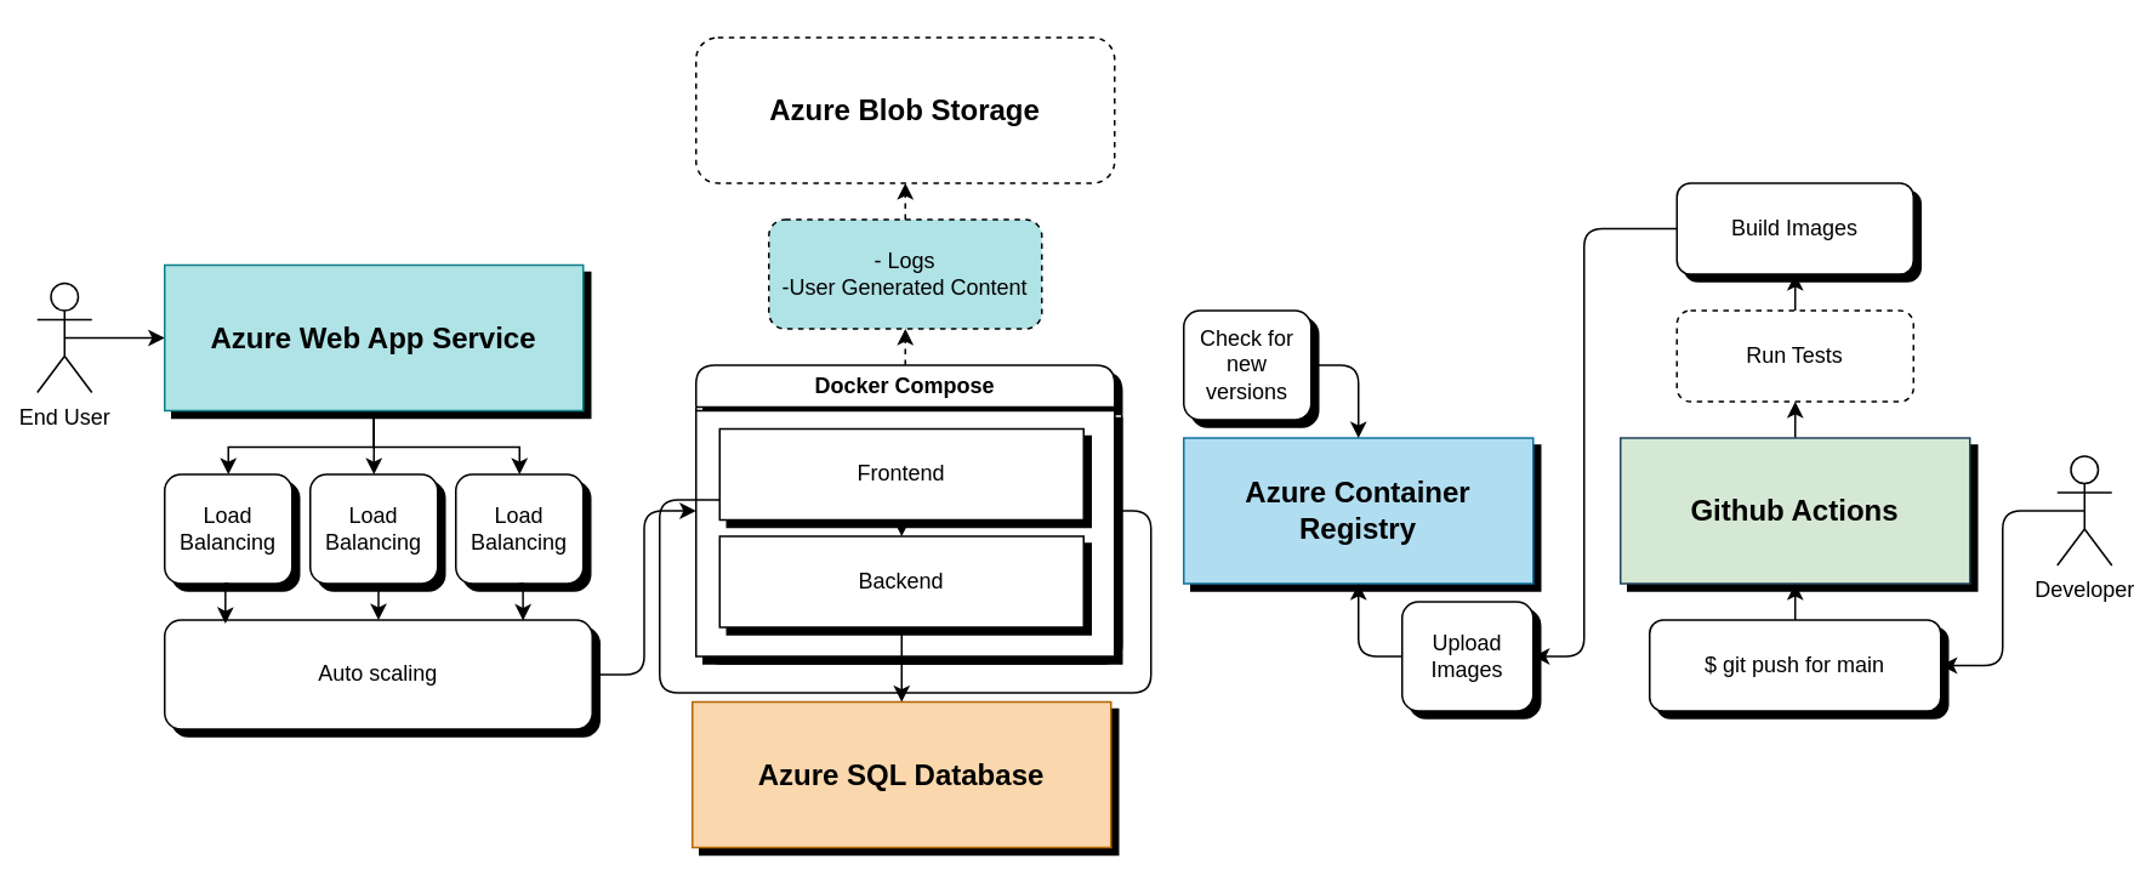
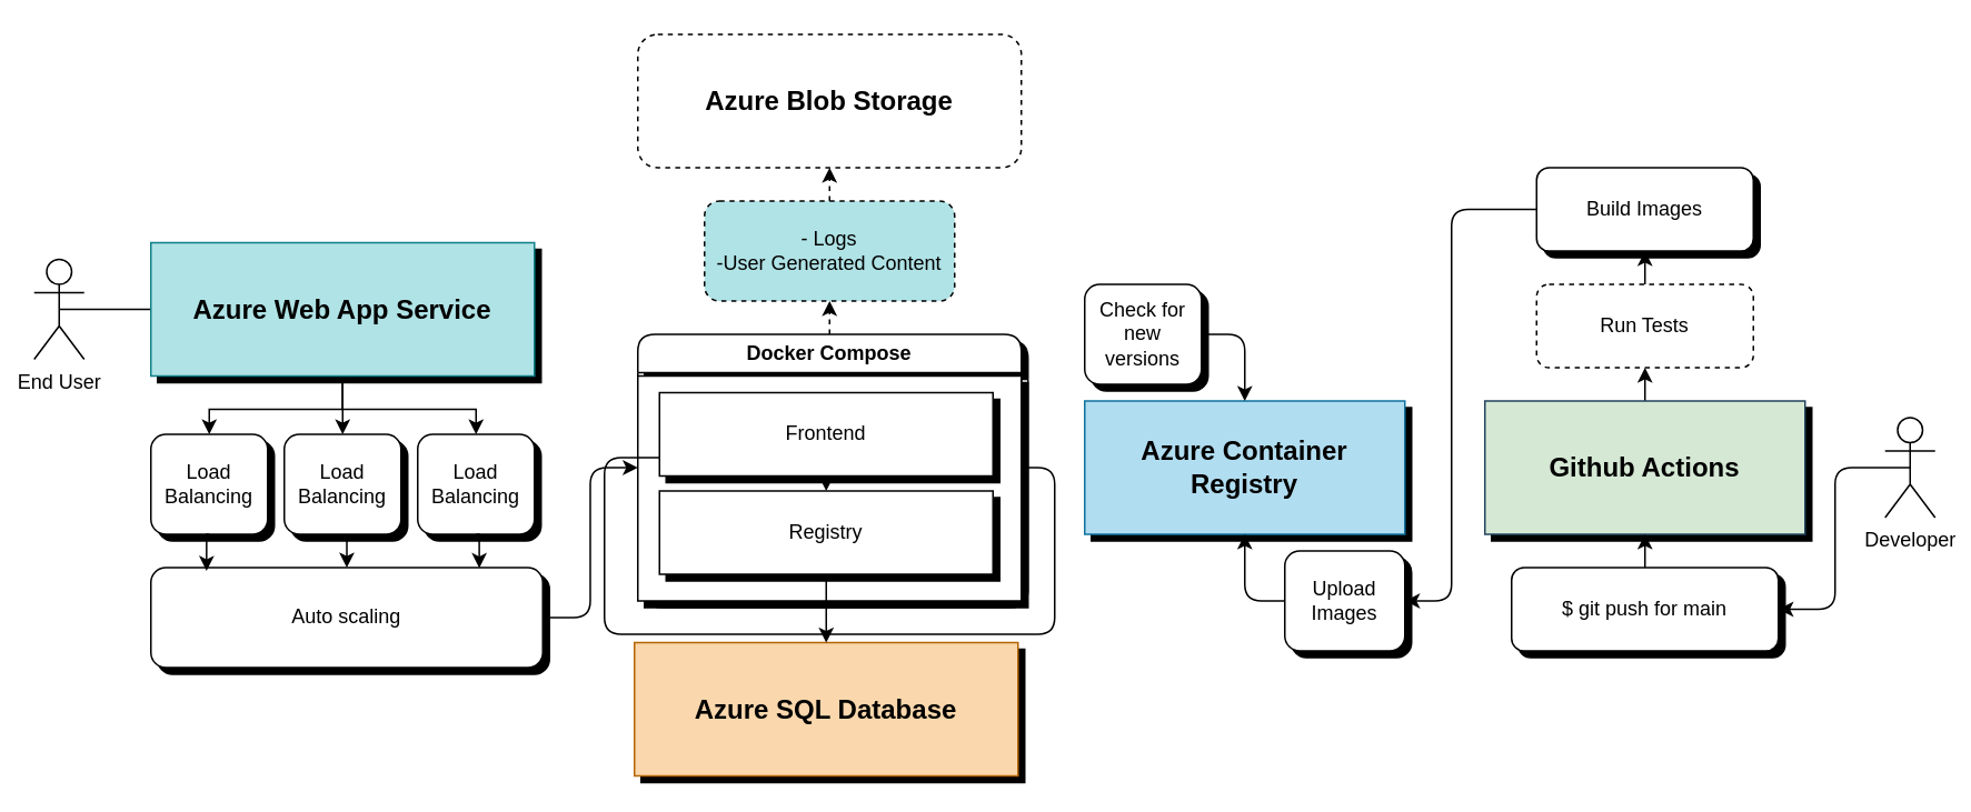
  <mxCell id="0" />
  <mxCell id="1" parent="0" />
  <mxCell id="2" value="Docker Compose" style="swimlane;whiteSpace=wrap;html=1;labelBackgroundColor=none;rounded=1;shadow=1;strokeColor=default;align=center;verticalAlign=middle;shadowOffsetX=4;shadowOffsetY=4;shadowBlur=0;shadowOpacity=100;fontFamily=Helvetica;fontSize=12;fontColor=default;fillColor=default;" vertex="1" parent="1"><mxGeometry x="382" y="200" width="230" height="160" as="geometry"><mxRectangle width="140" height="30" as="alternateBounds" /></mxGeometry></mxCell>
  <mxCell id="3" value="&lt;font style=&quot;font-size: 16px;&quot;&gt;&lt;b&gt;Azure SQL Database&lt;br&gt;&lt;/b&gt;&lt;/font&gt;" style="rounded=0;whiteSpace=wrap;html=1;labelBackgroundColor=none;shadow=1;strokeColor=#b46504;align=center;verticalAlign=middle;shadowOffsetX=4;shadowOffsetY=4;shadowBlur=0;shadowOpacity=100;fontFamily=Helvetica;fontSize=12;fillColor=#fad7ac;" vertex="1" parent="1"><mxGeometry x="380" y="385" width="230" height="80" as="geometry" /></mxCell>
  <mxCell id="4" value="&lt;font style=&quot;font-size: 16px;&quot;&gt;&lt;b&gt;Azure Blob Storage&lt;br&gt;&lt;/b&gt;&lt;/font&gt;" style="rounded=1;whiteSpace=wrap;html=1;dashed=1;labelBackgroundColor=none;" vertex="1" parent="1"><mxGeometry x="382" y="20" width="230" height="80" as="geometry" /></mxCell>
- <mxCell id="5" style="edgeStyle=orthogonalEdgeStyle;rounded=0;orthogonalLoop=1;jettySize=auto;html=1;exitX=0.5;exitY=0.5;exitDx=0;exitDy=0;exitPerimeter=0;entryX=0;entryY=0.5;entryDx=0;entryDy=0;fontFamily=Helvetica;fontSize=12;fontColor=default;labelBackgroundColor=none;" edge="1" parent="1" source="6" target="12"><mxGeometry relative="1" as="geometry" /></mxCell>
+ <mxCell id="5" style="edgeStyle=orthogonalEdgeStyle;rounded=0;orthogonalLoop=1;jettySize=auto;html=1;exitX=0.5;exitY=0.5;exitDx=0;exitDy=0;exitPerimeter=0;entryX=0;entryY=0.5;entryDx=0;entryDy=0;fontFamily=Helvetica;fontSize=12;fontColor=default;labelBackgroundColor=none;endArrow=none;" edge="1" parent="1" source="6" target="12"><mxGeometry relative="1" as="geometry" /></mxCell>
  <mxCell id="6" value="End User" style="shape=umlActor;verticalLabelPosition=bottom;verticalAlign=top;html=1;outlineConnect=0;labelBackgroundColor=none;rounded=1;" vertex="1" parent="1"><mxGeometry x="20" y="155" width="30" height="60" as="geometry" /></mxCell>
  <mxCell id="7" value="" style="group;fontStyle=1;labelBackgroundColor=none;rounded=0;glass=0;fillColor=default;shadow=1;strokeColor=default;align=center;verticalAlign=middle;shadowOffsetX=4;shadowOffsetY=4;shadowBlur=0;shadowOpacity=100;fontFamily=Helvetica;fontSize=12;fontColor=default;container=0;" vertex="1" connectable="0" parent="1"><mxGeometry x="382" y="225" width="230" height="135" as="geometry" /></mxCell>
  <mxCell id="8" style="edgeStyle=orthogonalEdgeStyle;rounded=1;orthogonalLoop=1;jettySize=auto;html=1;entryX=0;entryY=0.5;entryDx=0;entryDy=0;labelBackgroundColor=none;fontColor=default;" edge="1" parent="1" source="18" target="2"><mxGeometry relative="1" as="geometry" /></mxCell>
  <mxCell id="9" style="edgeStyle=orthogonalEdgeStyle;rounded=0;orthogonalLoop=1;jettySize=auto;html=1;exitX=0.5;exitY=1;exitDx=0;exitDy=0;entryX=0.5;entryY=0;entryDx=0;entryDy=0;fontFamily=Helvetica;fontSize=12;fontColor=default;labelBackgroundColor=none;" edge="1" parent="1" source="12" target="17"><mxGeometry relative="1" as="geometry" /></mxCell>
  <mxCell id="10" style="edgeStyle=orthogonalEdgeStyle;rounded=0;orthogonalLoop=1;jettySize=auto;html=1;exitX=0.5;exitY=1;exitDx=0;exitDy=0;entryX=0.5;entryY=0;entryDx=0;entryDy=0;fontFamily=Helvetica;fontSize=12;fontColor=default;labelBackgroundColor=none;" edge="1" parent="1" source="12" target="39"><mxGeometry relative="1" as="geometry" /></mxCell>
  <mxCell id="11" style="edgeStyle=orthogonalEdgeStyle;rounded=0;orthogonalLoop=1;jettySize=auto;html=1;exitX=0.5;exitY=1;exitDx=0;exitDy=0;entryX=0.5;entryY=0;entryDx=0;entryDy=0;fontFamily=Helvetica;fontSize=12;fontColor=default;labelBackgroundColor=none;" edge="1" parent="1" source="12" target="38"><mxGeometry relative="1" as="geometry" /></mxCell>
  <mxCell id="12" value="&lt;font style=&quot;font-size: 16px;&quot;&gt;&lt;b&gt;Azure Web App Service&lt;br&gt;&lt;/b&gt;&lt;/font&gt;" style="rounded=0;whiteSpace=wrap;html=1;labelBackgroundColor=none;shadow=1;shadowOpacity=100;shadowBlur=0;shadowOffsetX=4;shadowOffsetY=4;fillColor=#b0e3e6;strokeColor=#0e8088;" vertex="1" parent="1"><mxGeometry x="90" y="145" width="230" height="80" as="geometry" /></mxCell>
  <mxCell id="13" style="edgeStyle=orthogonalEdgeStyle;rounded=1;orthogonalLoop=1;jettySize=auto;html=1;exitX=0.5;exitY=0;exitDx=0;exitDy=0;entryX=0.5;entryY=1;entryDx=0;entryDy=0;dashed=1;labelBackgroundColor=none;fontColor=default;" edge="1" parent="1" source="14" target="4"><mxGeometry relative="1" as="geometry" /></mxCell>
  <mxCell id="14" value="&lt;div align=&quot;center&quot;&gt;- Logs&lt;br&gt;-User Generated Content&lt;br&gt;&lt;/div&gt;" style="rounded=1;whiteSpace=wrap;html=1;align=center;dashed=1;labelBackgroundColor=none;fillColor=#b0e3e6;" vertex="1" parent="1"><mxGeometry x="422" y="120" width="150" height="60" as="geometry" /></mxCell>
  <mxCell id="15" style="edgeStyle=orthogonalEdgeStyle;rounded=1;orthogonalLoop=1;jettySize=auto;html=1;exitX=0.5;exitY=0;exitDx=0;exitDy=0;entryX=0.5;entryY=1;entryDx=0;entryDy=0;dashed=1;labelBackgroundColor=none;fontColor=default;" edge="1" parent="1" source="2" target="14"><mxGeometry relative="1" as="geometry" /></mxCell>
  <mxCell id="16" style="edgeStyle=orthogonalEdgeStyle;rounded=0;orthogonalLoop=1;jettySize=auto;html=1;exitX=0.5;exitY=1;exitDx=0;exitDy=0;entryX=0.5;entryY=0;entryDx=0;entryDy=0;fontFamily=Helvetica;fontSize=12;fontColor=default;labelBackgroundColor=none;" edge="1" parent="1" source="17" target="18"><mxGeometry relative="1" as="geometry" /></mxCell>
  <mxCell id="17" value="Load Balancing" style="rounded=1;whiteSpace=wrap;html=1;fontStyle=0;labelBackgroundColor=none;shadow=1;strokeColor=default;align=center;verticalAlign=middle;shadowOffsetX=4;shadowOffsetY=4;shadowBlur=0;shadowOpacity=100;fontFamily=Helvetica;fontSize=12;fontColor=default;fillColor=default;" vertex="1" parent="1"><mxGeometry x="170" y="260" width="70" height="60" as="geometry" /></mxCell>
  <mxCell id="18" value="Auto scaling" style="rounded=1;whiteSpace=wrap;html=1;fontStyle=0;labelBackgroundColor=none;shadow=1;strokeColor=default;align=center;verticalAlign=middle;shadowOffsetX=4;shadowOffsetY=4;shadowBlur=0;shadowOpacity=100;fontFamily=Helvetica;fontSize=12;fontColor=default;fillColor=default;" vertex="1" parent="1"><mxGeometry x="90" y="340" width="235" height="60" as="geometry" /></mxCell>
  <mxCell id="19" style="edgeStyle=orthogonalEdgeStyle;rounded=1;orthogonalLoop=1;jettySize=auto;html=1;exitX=0.5;exitY=1;exitDx=0;exitDy=0;entryX=0.5;entryY=0;entryDx=0;entryDy=0;labelBackgroundColor=none;fontColor=default;" edge="1" parent="1" source="37" target="3"><mxGeometry relative="1" as="geometry" /></mxCell>
  <mxCell id="20" value="&lt;font style=&quot;font-size: 16px;&quot;&gt;Azure Container Registry&lt;/font&gt;" style="rounded=0;whiteSpace=wrap;html=1;fontStyle=1;labelBackgroundColor=none;shadow=1;strokeColor=#10739e;align=center;verticalAlign=middle;shadowOffsetX=4;shadowOffsetY=4;shadowBlur=0;shadowOpacity=100;fontFamily=Helvetica;fontSize=12;fillColor=#b1ddf0;" vertex="1" parent="1"><mxGeometry x="650" y="240" width="192" height="80" as="geometry" /></mxCell>
  <mxCell id="21" style="edgeStyle=orthogonalEdgeStyle;rounded=1;orthogonalLoop=1;jettySize=auto;html=1;exitX=0.5;exitY=0;exitDx=0;exitDy=0;entryX=0.5;entryY=1;entryDx=0;entryDy=0;labelBackgroundColor=none;fontColor=default;" edge="1" parent="1" source="22" target="30"><mxGeometry relative="1" as="geometry" /></mxCell>
  <mxCell id="22" value="&lt;font style=&quot;font-size: 16px;&quot;&gt;Github Actions&lt;/font&gt;" style="rounded=0;whiteSpace=wrap;html=1;fontStyle=1;labelBackgroundColor=none;shadow=1;strokeColor=#23445d;align=center;verticalAlign=middle;shadowOffsetX=4;shadowOffsetY=4;shadowBlur=0;shadowOpacity=100;fontFamily=Helvetica;fontSize=12;fillColor=#d5e8d4;" vertex="1" parent="1"><mxGeometry x="890" y="240" width="192" height="80" as="geometry" /></mxCell>
  <mxCell id="23" style="edgeStyle=orthogonalEdgeStyle;rounded=1;orthogonalLoop=1;jettySize=auto;html=1;exitX=0;exitY=0.5;exitDx=0;exitDy=0;entryX=0.5;entryY=1;entryDx=0;entryDy=0;labelBackgroundColor=none;fontColor=default;" edge="1" parent="1" source="24" target="20"><mxGeometry relative="1" as="geometry" /></mxCell>
  <mxCell id="24" value="Upload Images" style="rounded=1;whiteSpace=wrap;html=1;fontStyle=0;labelBackgroundColor=none;shadow=1;strokeColor=default;align=center;verticalAlign=middle;shadowOffsetX=4;shadowOffsetY=4;shadowBlur=0;shadowOpacity=100;fontFamily=Helvetica;fontSize=12;fontColor=default;fillColor=default;" vertex="1" parent="1"><mxGeometry x="770" y="330" width="72" height="60" as="geometry" /></mxCell>
  <mxCell id="25" style="edgeStyle=orthogonalEdgeStyle;rounded=1;orthogonalLoop=1;jettySize=auto;html=1;exitX=0.5;exitY=0.5;exitDx=0;exitDy=0;exitPerimeter=0;entryX=1;entryY=0.5;entryDx=0;entryDy=0;labelBackgroundColor=none;fontColor=default;" edge="1" parent="1" source="26" target="28"><mxGeometry relative="1" as="geometry"><Array as="points"><mxPoint x="1100" y="280" /><mxPoint x="1100" y="365" /></Array></mxGeometry></mxCell>
  <mxCell id="26" value="Developer" style="shape=umlActor;verticalLabelPosition=bottom;verticalAlign=top;html=1;outlineConnect=0;labelBackgroundColor=none;rounded=1;" vertex="1" parent="1"><mxGeometry x="1130" y="250" width="30" height="60" as="geometry" /></mxCell>
  <mxCell id="27" style="edgeStyle=orthogonalEdgeStyle;rounded=1;orthogonalLoop=1;jettySize=auto;html=1;exitX=0.5;exitY=0;exitDx=0;exitDy=0;entryX=0.5;entryY=1;entryDx=0;entryDy=0;labelBackgroundColor=none;fontColor=default;" edge="1" parent="1" source="28" target="22"><mxGeometry relative="1" as="geometry" /></mxCell>
  <mxCell id="28" value="$ git push for main" style="rounded=1;whiteSpace=wrap;html=1;fontStyle=0;labelBackgroundColor=none;shadow=1;strokeColor=default;align=center;verticalAlign=middle;shadowOffsetX=4;shadowOffsetY=4;shadowBlur=0;shadowOpacity=100;fontFamily=Helvetica;fontSize=12;fontColor=default;fillColor=default;" vertex="1" parent="1"><mxGeometry x="906" y="340" width="160" height="50" as="geometry" /></mxCell>
  <mxCell id="29" style="edgeStyle=orthogonalEdgeStyle;rounded=1;orthogonalLoop=1;jettySize=auto;html=1;exitX=0.5;exitY=0;exitDx=0;exitDy=0;entryX=0.5;entryY=1;entryDx=0;entryDy=0;labelBackgroundColor=none;fontColor=default;" edge="1" parent="1" source="30" target="32"><mxGeometry relative="1" as="geometry" /></mxCell>
  <mxCell id="30" value="Run Tests" style="rounded=1;whiteSpace=wrap;html=1;fontStyle=0;dashed=1;labelBackgroundColor=none;" vertex="1" parent="1"><mxGeometry x="921" y="170" width="130" height="50" as="geometry" /></mxCell>
  <mxCell id="31" style="edgeStyle=orthogonalEdgeStyle;rounded=1;orthogonalLoop=1;jettySize=auto;html=1;exitX=0;exitY=0.5;exitDx=0;exitDy=0;entryX=1;entryY=0.5;entryDx=0;entryDy=0;labelBackgroundColor=none;fontColor=default;" edge="1" parent="1" source="32" target="24"><mxGeometry relative="1" as="geometry"><Array as="points"><mxPoint x="870" y="125" /><mxPoint x="870" y="360" /></Array></mxGeometry></mxCell>
  <mxCell id="32" value="Build Images" style="rounded=1;whiteSpace=wrap;html=1;fontStyle=0;labelBackgroundColor=none;shadow=1;strokeColor=default;align=center;verticalAlign=middle;shadowOffsetX=4;shadowOffsetY=4;shadowBlur=0;shadowOpacity=100;fontFamily=Helvetica;fontSize=12;fontColor=default;fillColor=default;" vertex="1" parent="1"><mxGeometry x="921" y="100" width="130" height="50" as="geometry" /></mxCell>
  <mxCell id="33" style="edgeStyle=orthogonalEdgeStyle;rounded=1;orthogonalLoop=1;jettySize=auto;html=1;exitX=1;exitY=0.5;exitDx=0;exitDy=0;entryX=0.5;entryY=0;entryDx=0;entryDy=0;labelBackgroundColor=none;fontColor=default;" edge="1" parent="1" source="34" target="20"><mxGeometry relative="1" as="geometry" /></mxCell>
  <mxCell id="34" value="Check for new versions" style="rounded=1;whiteSpace=wrap;html=1;fontStyle=0;labelBackgroundColor=none;shadow=1;strokeColor=default;align=center;verticalAlign=middle;shadowOffsetX=4;shadowOffsetY=4;shadowBlur=0;shadowOpacity=100;fontFamily=Helvetica;fontSize=12;fontColor=default;fillColor=default;" vertex="1" parent="1"><mxGeometry x="650" y="170" width="70" height="60" as="geometry" /></mxCell>
  <mxCell id="35" style="edgeStyle=orthogonalEdgeStyle;rounded=1;orthogonalLoop=1;jettySize=auto;html=1;exitX=1;exitY=0.5;exitDx=0;exitDy=0;labelBackgroundColor=none;fontColor=default;" edge="1" parent="1" source="2" target="37"><mxGeometry relative="1" as="geometry" /></mxCell>
  <mxCell id="36" value="Frontend" style="rounded=0;whiteSpace=wrap;html=1;labelBackgroundColor=none;shadow=1;strokeColor=default;align=center;verticalAlign=middle;shadowOffsetX=4;shadowOffsetY=4;shadowBlur=0;shadowOpacity=100;fontFamily=Helvetica;fontSize=12;fontColor=default;fillColor=default;" vertex="1" parent="1"><mxGeometry x="395" y="235" width="200" height="50" as="geometry" /></mxCell>
- <mxCell id="37" value="Backend" style="rounded=0;whiteSpace=wrap;html=1;labelBackgroundColor=none;shadow=1;strokeColor=default;align=center;verticalAlign=middle;shadowOffsetX=4;shadowOffsetY=4;shadowBlur=0;shadowOpacity=100;fontFamily=Helvetica;fontSize=12;fontColor=default;fillColor=default;" vertex="1" parent="1"><mxGeometry x="395" y="294" width="200" height="50" as="geometry" /></mxCell>
+ <mxCell id="37" value="Registry" style="rounded=0;whiteSpace=wrap;html=1;labelBackgroundColor=none;shadow=1;strokeColor=default;align=center;verticalAlign=middle;shadowOffsetX=4;shadowOffsetY=4;shadowBlur=0;shadowOpacity=100;fontFamily=Helvetica;fontSize=12;fontColor=default;fillColor=default;" vertex="1" parent="1"><mxGeometry x="395" y="294" width="200" height="50" as="geometry" /></mxCell>
  <mxCell id="38" value="Load Balancing" style="rounded=1;whiteSpace=wrap;html=1;fontStyle=0;labelBackgroundColor=none;shadow=1;strokeColor=default;align=center;verticalAlign=middle;shadowOffsetX=4;shadowOffsetY=4;shadowBlur=0;shadowOpacity=100;fontFamily=Helvetica;fontSize=12;fontColor=default;fillColor=default;" vertex="1" parent="1"><mxGeometry x="90" y="260" width="70" height="60" as="geometry" /></mxCell>
  <mxCell id="39" value="Load Balancing" style="rounded=1;whiteSpace=wrap;html=1;fontStyle=0;labelBackgroundColor=none;shadow=1;strokeColor=default;align=center;verticalAlign=middle;shadowOffsetX=4;shadowOffsetY=4;shadowBlur=0;shadowOpacity=100;fontFamily=Helvetica;fontSize=12;fontColor=default;fillColor=default;" vertex="1" parent="1"><mxGeometry x="250" y="260" width="70" height="60" as="geometry" /></mxCell>
  <mxCell id="40" style="edgeStyle=orthogonalEdgeStyle;rounded=0;orthogonalLoop=1;jettySize=auto;html=1;exitX=0.5;exitY=1;exitDx=0;exitDy=0;entryX=0.142;entryY=0.033;entryDx=0;entryDy=0;entryPerimeter=0;fontFamily=Helvetica;fontSize=12;fontColor=default;labelBackgroundColor=none;" edge="1" parent="1" source="38" target="18"><mxGeometry relative="1" as="geometry" /></mxCell>
  <mxCell id="41" style="edgeStyle=orthogonalEdgeStyle;rounded=0;orthogonalLoop=1;jettySize=auto;html=1;exitX=0.5;exitY=1;exitDx=0;exitDy=0;entryX=0.838;entryY=0.005;entryDx=0;entryDy=0;entryPerimeter=0;fontFamily=Helvetica;fontSize=12;fontColor=default;labelBackgroundColor=none;" edge="1" parent="1" source="39" target="18"><mxGeometry relative="1" as="geometry" /></mxCell>
